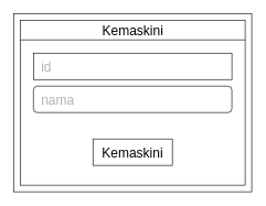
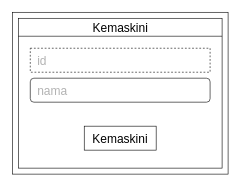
  <mxCell id="0" />
  <mxCell id="1" parent="0" />
  <mxCell id="2" value="" style="rounded=0;whiteSpace=wrap;html=1;" vertex="1" parent="1"><mxGeometry x="20" y="20" width="360" height="270" as="geometry" /></mxCell>
  <mxCell id="3" value="" style="rounded=0;whiteSpace=wrap;html=1;" vertex="1" parent="1"><mxGeometry x="30" y="30" width="340" height="250" as="geometry" /></mxCell>
  <mxCell id="4" value="" style="endArrow=none;html=1;rounded=0;" edge="1" parent="1"><mxGeometry width="50" height="50" relative="1" as="geometry"><mxPoint x="370" y="60" as="sourcePoint" /><mxPoint x="30" y="60" as="targetPoint" /></mxGeometry></mxCell>
  <mxCell id="5" value="Kemaskini" style="text;html=1;align=center;verticalAlign=middle;resizable=0;points=[];autosize=1;strokeColor=none;fillColor=none;fontSize=20;" vertex="1" parent="1"><mxGeometry x="145" y="30" width="110" height="30" as="geometry" /></mxCell>
- <mxCell id="6" value="id" style="rounded=0;whiteSpace=wrap;html=1;fontSize=20;spacingLeft=10;align=left;fontColor=#B3B3B3;" vertex="1" parent="1"><mxGeometry x="50" y="80" width="300" height="40" as="geometry" /></mxCell>
+ <mxCell id="6" value="id" style="rounded=0;whiteSpace=wrap;html=1;fontSize=20;spacingLeft=10;align=left;fontColor=#B3B3B3;dashed=1;" vertex="1" parent="1"><mxGeometry x="50" y="80" width="300" height="40" as="geometry" /></mxCell>
  <mxCell id="7" value="nama" style="whiteSpace=wrap;html=1;fontSize=20;spacingLeft=10;align=left;fontColor=#B3B3B3;rounded=1;" vertex="1" parent="1"><mxGeometry x="50" y="130" width="300" height="40" as="geometry" /></mxCell>
  <mxCell id="8" value="Kemaskini" style="rounded=0;whiteSpace=wrap;html=1;fontSize=20;" vertex="1" parent="1"><mxGeometry x="140" y="210" width="120" height="40" as="geometry" /></mxCell>
